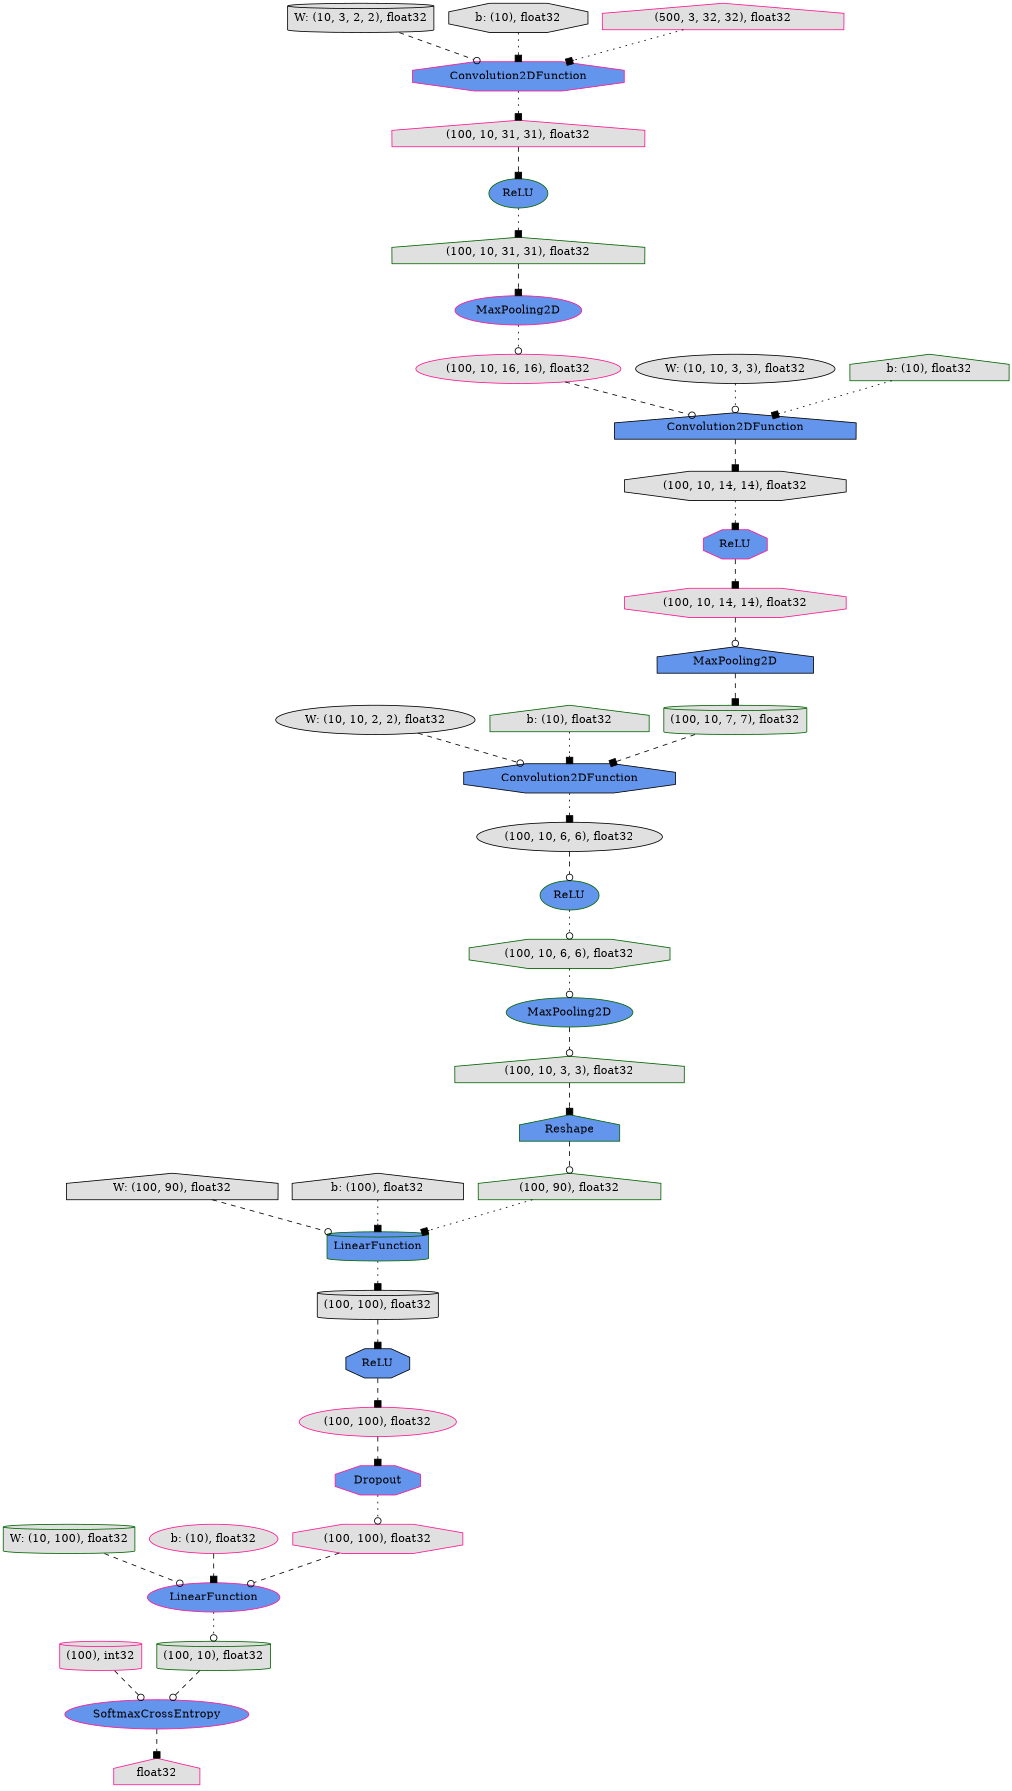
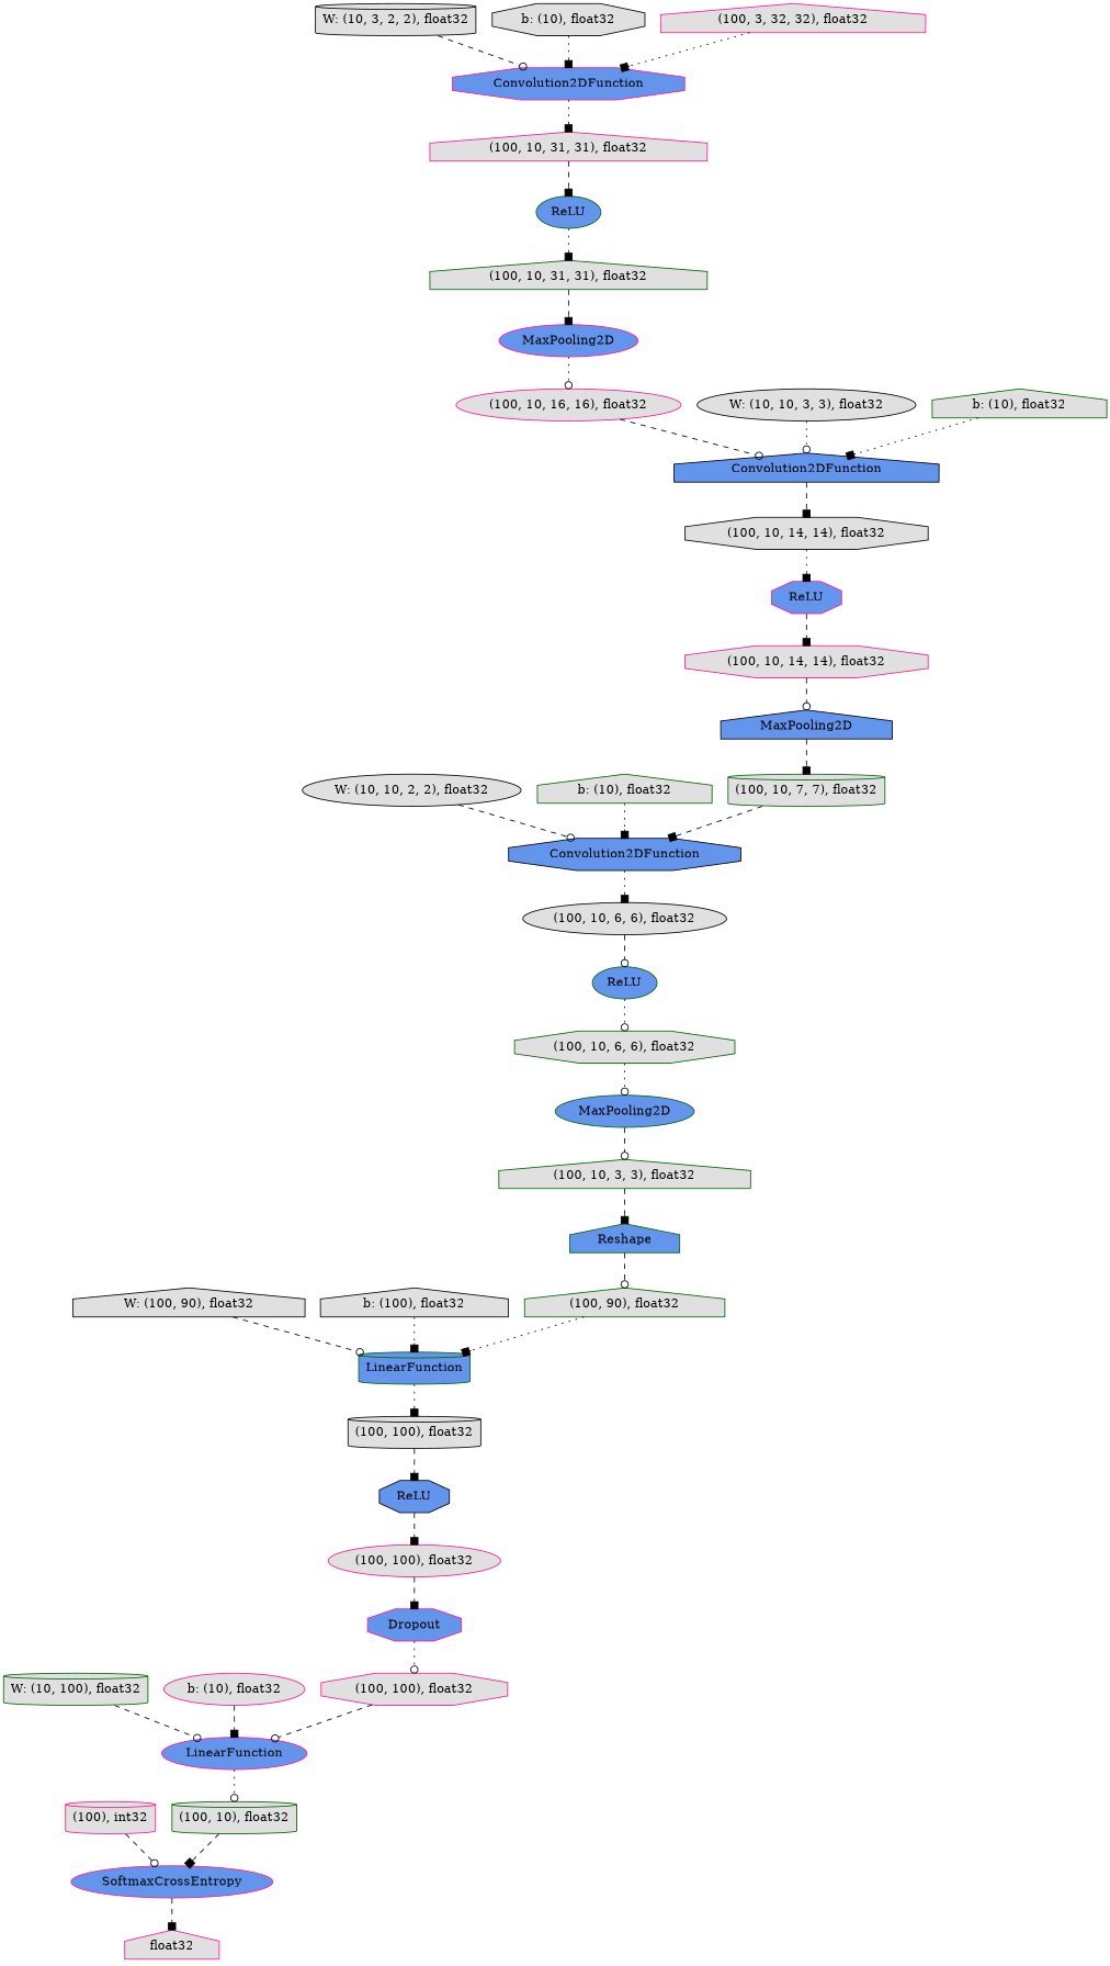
  digraph {
    rankdir=TB
    node [color=deeppink fillcolor="#E0E0E0" shape=house style=filled]
    edge [arrowhead=box style=dashed]
    n1 [color=darkgreen fillcolor="#6495ED" label=MaxPooling2D shape=ellipse]
    n2 [color=darkgreen label="(100, 10, 3, 3), float32"]
    n3 [color=darkgreen fillcolor="#6495ED" label=Reshape]
    n4 [label="(100, 100), float32" shape=ellipse]
    n5 [fillcolor="#6495ED" label=Dropout shape=octagon]
    n6 [label="(100, 100), float32" shape=octagon]
    n7 [color=black label="W: (10, 3, 2, 2), float32" shape=cylinder]
    n8 [fillcolor="#6495ED" label=Convolution2DFunction shape=octagon]
    n9 [label="(100, 10, 31, 31), float32"]
    n10 [color=black label="W: (10, 10, 2, 2), float32" shape=ellipse]
    n11 [color=black fillcolor="#6495ED" label=Convolution2DFunction shape=octagon]
    n12 [color=black label="(100, 10, 6, 6), float32" shape=ellipse]
    n13 [color=darkgreen label="(100, 90), float32"]
    n14 [color=darkgreen label="(100, 10, 31, 31), float32"]
    n15 [fillcolor="#6495ED" label=MaxPooling2D shape=ellipse]
    n16 [label="(100, 10, 16, 16), float32" shape=ellipse]
    n17 [color=darkgreen fillcolor="#6495ED" label=LinearFunction shape=cylinder]
    n18 [color=black label="(100, 100), float32" shape=cylinder]
    n19 [color=black fillcolor="#6495ED" label=ReLU shape=octagon]
    n20 [fillcolor="#6495ED" label=LinearFunction shape=ellipse]
    n21 [color=darkgreen label="(100, 10), float32" shape=cylinder]
    n22 [fillcolor="#6495ED" label=SoftmaxCrossEntropy shape=ellipse]
    n23 [color=darkgreen fillcolor="#6495ED" label=ReLU shape=ellipse]
    n24 [color=darkgreen label="(100, 10, 6, 6), float32" shape=octagon]
    n25 [color=darkgreen label="b: (10), float32"]
    n26 [color=black fillcolor="#6495ED" label=Convolution2DFunction]
    n27 [color=black label="(100, 10, 14, 14), float32" shape=octagon]
    n28 [fillcolor="#6495ED" label=ReLU shape=octagon]
    n29 [color=darkgreen fillcolor="#6495ED" label=ReLU shape=ellipse]
    n30 [color=black label="W: (100, 90), float32"]
    n31 [color=black fillcolor="#6495ED" label=MaxPooling2D]
    n32 [color=darkgreen label="(100, 10, 7, 7), float32" shape=cylinder]
    n33 [color=black label="b: (10), float32" shape=octagon]
    n34 [color=black label="b: (100), float32"]
    n35 [label="(100), int32" shape=cylinder]
    n36 [label=float32]
    n37 [label="(100, 10, 14, 14), float32" shape=octagon]
-   n38 [label="(500, 3, 32, 32), float32"]
+   n38 [label="(100, 3, 32, 32), float32"]
    n39 [color=darkgreen label="W: (10, 100), float32" shape=cylinder]
    n40 [color=black label="W: (10, 10, 3, 3), float32" shape=ellipse]
    n41 [label="b: (10), float32" shape=ellipse]
    n42 [color=darkgreen label="b: (10), float32"]
    n1 -> n2 [arrowhead=odot]
    n2 -> n3
    n3 -> n13 [arrowhead=odot]
    n4 -> n5
    n5 -> n6 [arrowhead=odot style=dotted]
    n6 -> n20 [arrowhead=odot]
    n7 -> n8 [arrowhead=odot]
    n8 -> n9 [style=dotted]
    n9 -> n29
    n10 -> n11 [arrowhead=odot]
    n11 -> n12 [style=dotted]
    n12 -> n23 [arrowhead=odot]
    n13 -> n17 [style=dotted]
    n14 -> n15
    n15 -> n16 [arrowhead=odot style=dotted]
    n16 -> n26 [arrowhead=odot]
    n17 -> n18 [style=dotted]
    n18 -> n19
    n19 -> n4
    n20 -> n21 [arrowhead=odot style=dotted]
-   n21 -> n22 [arrowhead=odot]
+   n21 -> n22
    n22 -> n36
    n23 -> n24 [arrowhead=odot style=dotted]
    n24 -> n1 [arrowhead=odot style=dotted]
    n25 -> n11 [style=dotted]
    n26 -> n27
    n27 -> n28 [style=dotted]
    n28 -> n37
    n29 -> n14 [style=dotted]
    n30 -> n17 [arrowhead=odot]
    n31 -> n32
    n32 -> n11
    n33 -> n8 [style=dotted]
    n34 -> n17 [style=dotted]
    n35 -> n22 [arrowhead=odot]
    n37 -> n31 [arrowhead=odot]
    n38 -> n8 [style=dotted]
    n39 -> n20 [arrowhead=odot]
    n40 -> n26 [arrowhead=odot style=dotted]
    n41 -> n20
    n42 -> n26 [style=dotted]
  }
